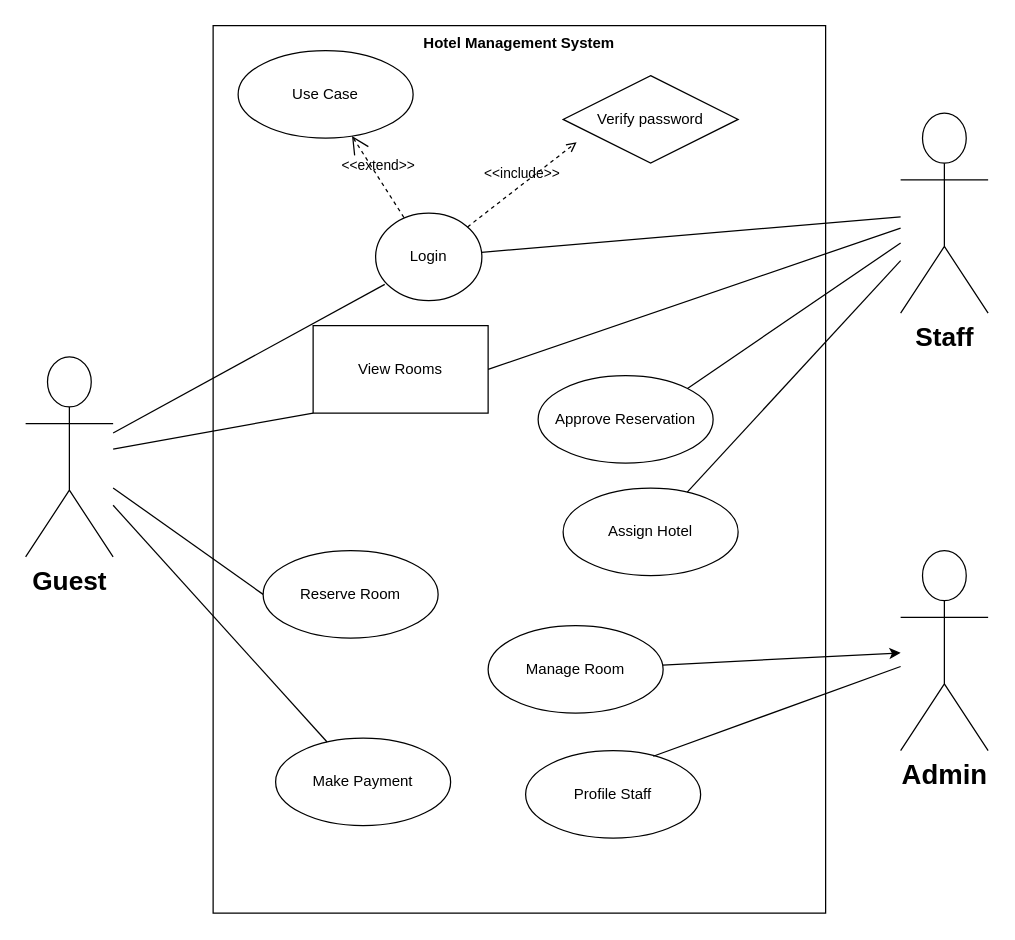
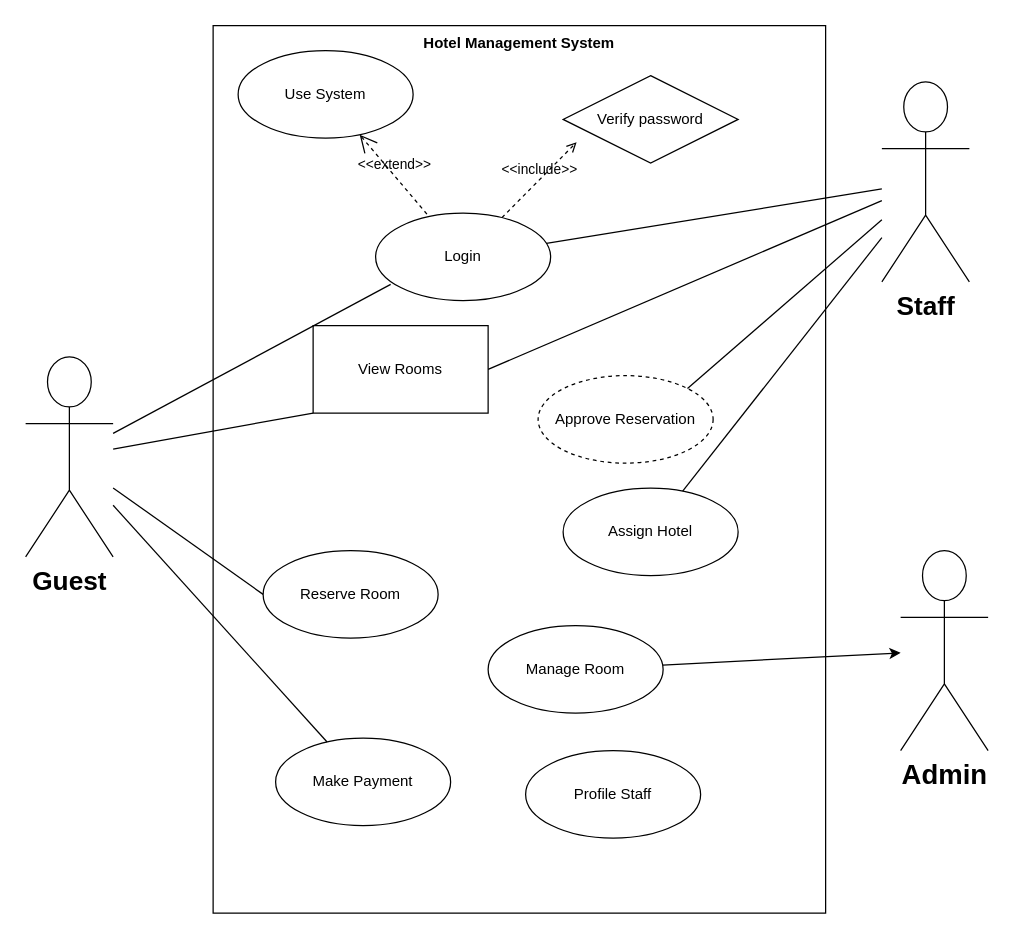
  <mxCell id="0" />
  <mxCell id="1" parent="0" />
  <mxCell id="2" value="Hotel Management System" style="shape=rect;html=1;verticalAlign=top;fontStyle=1;whiteSpace=wrap;align=center;" vertex="1" parent="1"><mxGeometry x="170" y="20" width="490" height="710" as="geometry" /></mxCell>
  <mxCell id="3" value="&lt;b&gt;&lt;font style=&quot;font-size: 21px;&quot;&gt;Guest&lt;/font&gt;&lt;/b&gt;" style="shape=umlActor;verticalLabelPosition=bottom;verticalAlign=top;html=1;outlineConnect=0;" vertex="1" parent="1"><mxGeometry x="20" y="285" width="70" height="160" as="geometry" /></mxCell>
  <mxCell id="4" value="&lt;b&gt;&lt;font style=&quot;font-size: 22px;&quot;&gt;Admin&lt;/font&gt;&lt;/b&gt;" style="shape=umlActor;verticalLabelPosition=bottom;verticalAlign=top;html=1;outlineConnect=0;" vertex="1" parent="1"><mxGeometry x="720" y="440" width="70" height="160" as="geometry" /></mxCell>
- <mxCell id="5" value="&lt;b&gt;&lt;font style=&quot;font-size: 21px;&quot;&gt;Staff&lt;/font&gt;&lt;/b&gt;" style="shape=umlActor;verticalLabelPosition=bottom;verticalAlign=top;html=1;outlineConnect=0;" vertex="1" parent="1"><mxGeometry x="720" y="90" width="70" height="160" as="geometry" /></mxCell>
- <mxCell id="6" value="Login" style="ellipse;whiteSpace=wrap;html=1;" vertex="1" parent="1"><mxGeometry x="300" y="170" width="85" height="70" as="geometry" /></mxCell>
+ <mxCell id="5" value="&lt;b&gt;&lt;font style=&quot;font-size: 21px;&quot;&gt;Staff&lt;/font&gt;&lt;/b&gt;" style="shape=umlActor;verticalLabelPosition=bottom;verticalAlign=top;html=1;outlineConnect=0;" vertex="1" parent="1"><mxGeometry x="705" y="65" width="70" height="160" as="geometry" /></mxCell>
+ <mxCell id="6" value="Login" style="ellipse;whiteSpace=wrap;html=1;" vertex="1" parent="1"><mxGeometry x="300" y="170" width="140" height="70" as="geometry" /></mxCell>
  <mxCell id="7" value="View Rooms" style="whiteSpace=wrap;html=1;rounded=0;" vertex="1" parent="1"><mxGeometry x="250" y="260" width="140" height="70" as="geometry" /></mxCell>
  <mxCell id="8" value="Reserve Room" style="ellipse;whiteSpace=wrap;html=1;" vertex="1" parent="1"><mxGeometry x="210" y="440" width="140" height="70" as="geometry" /></mxCell>
  <mxCell id="9" value="Make Payment" style="ellipse;whiteSpace=wrap;html=1;" vertex="1" parent="1"><mxGeometry x="220" y="590" width="140" height="70" as="geometry" /></mxCell>
  <mxCell id="10" value="" style="edgeStyle=none;html=1;endArrow=none;verticalAlign=bottom;rounded=0;entryX=0.086;entryY=0.814;entryDx=0;entryDy=0;entryPerimeter=0;" edge="1" parent="1" source="3" target="6"><mxGeometry width="160" relative="1" as="geometry"><mxPoint x="160" y="430" as="sourcePoint" /><mxPoint x="320" y="430" as="targetPoint" /></mxGeometry></mxCell>
  <mxCell id="11" value="" style="edgeStyle=none;html=1;endArrow=none;verticalAlign=bottom;rounded=0;entryX=0;entryY=1;entryDx=0;entryDy=0;" edge="1" parent="1" source="3" target="7"><mxGeometry width="160" relative="1" as="geometry"><mxPoint x="160" y="430" as="sourcePoint" /><mxPoint x="320" y="430" as="targetPoint" /></mxGeometry></mxCell>
  <mxCell id="12" value="" style="edgeStyle=none;html=1;endArrow=none;verticalAlign=bottom;rounded=0;entryX=0;entryY=0.5;entryDx=0;entryDy=0;" edge="1" parent="1" source="3" target="8"><mxGeometry width="160" relative="1" as="geometry"><mxPoint x="160" y="430" as="sourcePoint" /><mxPoint x="320" y="430" as="targetPoint" /></mxGeometry></mxCell>
  <mxCell id="13" value="" style="edgeStyle=none;html=1;endArrow=none;verticalAlign=bottom;rounded=0;" edge="1" parent="1" source="3" target="9"><mxGeometry width="160" relative="1" as="geometry"><mxPoint x="160" y="430" as="sourcePoint" /><mxPoint x="320" y="430" as="targetPoint" /></mxGeometry></mxCell>
  <mxCell id="14" value="" style="edgeStyle=none;html=1;endArrow=none;verticalAlign=bottom;rounded=0;exitX=1;exitY=0.5;exitDx=0;exitDy=0;" edge="1" parent="1" source="7" target="5"><mxGeometry width="160" relative="1" as="geometry"><mxPoint x="160" y="430" as="sourcePoint" /><mxPoint x="320" y="430" as="targetPoint" /></mxGeometry></mxCell>
  <mxCell id="15" value="Verify password" style="rhombus;whiteSpace=wrap;html=1;" vertex="1" parent="1"><mxGeometry x="450" y="60" width="140" height="70" as="geometry" /></mxCell>
  <mxCell id="16" value="&amp;lt;&amp;lt;include&amp;gt;&amp;gt;" style="edgeStyle=none;html=1;endArrow=open;verticalAlign=bottom;dashed=1;labelBackgroundColor=none;rounded=0;entryX=0.077;entryY=0.761;entryDx=0;entryDy=0;entryPerimeter=0;" edge="1" parent="1" source="6" target="15"><mxGeometry width="160" relative="1" as="geometry"><mxPoint x="160" y="430" as="sourcePoint" /><mxPoint x="320" y="430" as="targetPoint" /></mxGeometry></mxCell>
  <mxCell id="17" value="" style="edgeStyle=none;html=1;endArrow=none;verticalAlign=bottom;rounded=0;" edge="1" parent="1" source="6" target="5"><mxGeometry width="160" relative="1" as="geometry"><mxPoint x="160" y="430" as="sourcePoint" /><mxPoint x="320" y="430" as="targetPoint" /></mxGeometry></mxCell>
- <mxCell id="18" value="Use Case" style="ellipse;whiteSpace=wrap;html=1;" vertex="1" parent="1"><mxGeometry x="190" y="40" width="140" height="70" as="geometry" /></mxCell>
+ <mxCell id="18" value="Use System" style="ellipse;whiteSpace=wrap;html=1;" vertex="1" parent="1"><mxGeometry x="190" y="40" width="140" height="70" as="geometry" /></mxCell>
  <mxCell id="19" value="&amp;lt;&amp;lt;extend&amp;gt;&amp;gt;" style="edgeStyle=none;html=1;startArrow=open;endArrow=none;startSize=12;verticalAlign=bottom;dashed=1;labelBackgroundColor=none;rounded=0;" edge="1" parent="1" source="18" target="6"><mxGeometry width="160" relative="1" as="geometry"><mxPoint x="160" y="430" as="sourcePoint" /><mxPoint x="320" y="430" as="targetPoint" /></mxGeometry></mxCell>
- <mxCell id="20" value="Approve Reservation" style="ellipse;whiteSpace=wrap;html=1;" vertex="1" parent="1"><mxGeometry x="430" y="300" width="140" height="70" as="geometry" /></mxCell>
+ <mxCell id="20" value="Approve Reservation" style="ellipse;whiteSpace=wrap;html=1;dashed=1;" vertex="1" parent="1"><mxGeometry x="430" y="300" width="140" height="70" as="geometry" /></mxCell>
  <mxCell id="21" value="Assign Hotel" style="ellipse;whiteSpace=wrap;html=1;" vertex="1" parent="1"><mxGeometry x="450" y="390" width="140" height="70" as="geometry" /></mxCell>
  <mxCell id="22" value="" style="edgeStyle=none;html=1;endArrow=none;verticalAlign=bottom;rounded=0;entryX=1;entryY=0;entryDx=0;entryDy=0;" edge="1" parent="1" source="5" target="20"><mxGeometry width="160" relative="1" as="geometry"><mxPoint x="160" y="430" as="sourcePoint" /><mxPoint x="320" y="430" as="targetPoint" /></mxGeometry></mxCell>
  <mxCell id="23" value="" style="edgeStyle=none;html=1;endArrow=none;verticalAlign=bottom;rounded=0;" edge="1" parent="1" source="21" target="5"><mxGeometry width="160" relative="1" as="geometry"><mxPoint x="160" y="430" as="sourcePoint" /><mxPoint x="320" y="430" as="targetPoint" /></mxGeometry></mxCell>
  <mxCell id="24" value="Profile Staff" style="ellipse;whiteSpace=wrap;html=1;" vertex="1" parent="1"><mxGeometry x="420" y="600" width="140" height="70" as="geometry" /></mxCell>
  <mxCell id="25" value="Manage Room" style="ellipse;whiteSpace=wrap;html=1;" vertex="1" parent="1"><mxGeometry x="390" y="500" width="140" height="70" as="geometry" /></mxCell>
  <mxCell id="26" value="" style="edgeStyle=none;html=1;endArrow=classic;verticalAlign=bottom;rounded=0;" edge="1" parent="1" source="25" target="4"><mxGeometry width="160" relative="1" as="geometry"><mxPoint x="160" y="430" as="sourcePoint" /><mxPoint x="320" y="430" as="targetPoint" /></mxGeometry></mxCell>
- <mxCell id="27" value="" style="edgeStyle=none;html=1;endArrow=none;verticalAlign=bottom;rounded=0;exitX=0.729;exitY=0.064;exitDx=0;exitDy=0;exitPerimeter=0;" edge="1" parent="1" source="24" target="4"><mxGeometry width="160" relative="1" as="geometry"><mxPoint x="160" y="430" as="sourcePoint" /><mxPoint x="320" y="430" as="targetPoint" /></mxGeometry></mxCell>
